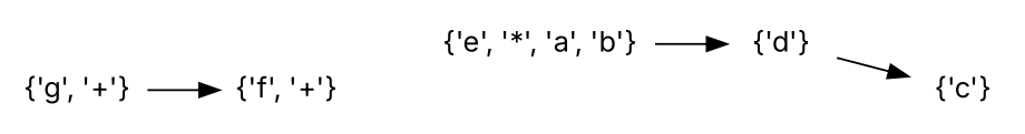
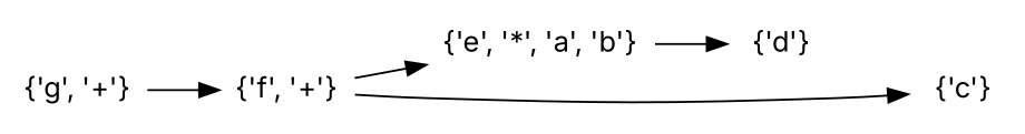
  digraph {
    fontname=Inter
    rankdir=LR
    node [fontname=Inter shape=none]
    edge [fontname=Inter]
    n1 [label="{'e', '*', 'a', 'b'}"]
    n2 [label="{'d'}"]
    n3 [label="{'c'}"]
    n4 [label="{'f', '+'}"]
    n5 [label="{'g', '+'}"]
    n1 -> n2
-   n2 -> n3
+   n4 -> n1
+   n4 -> n3
    n5 -> n4
  }
